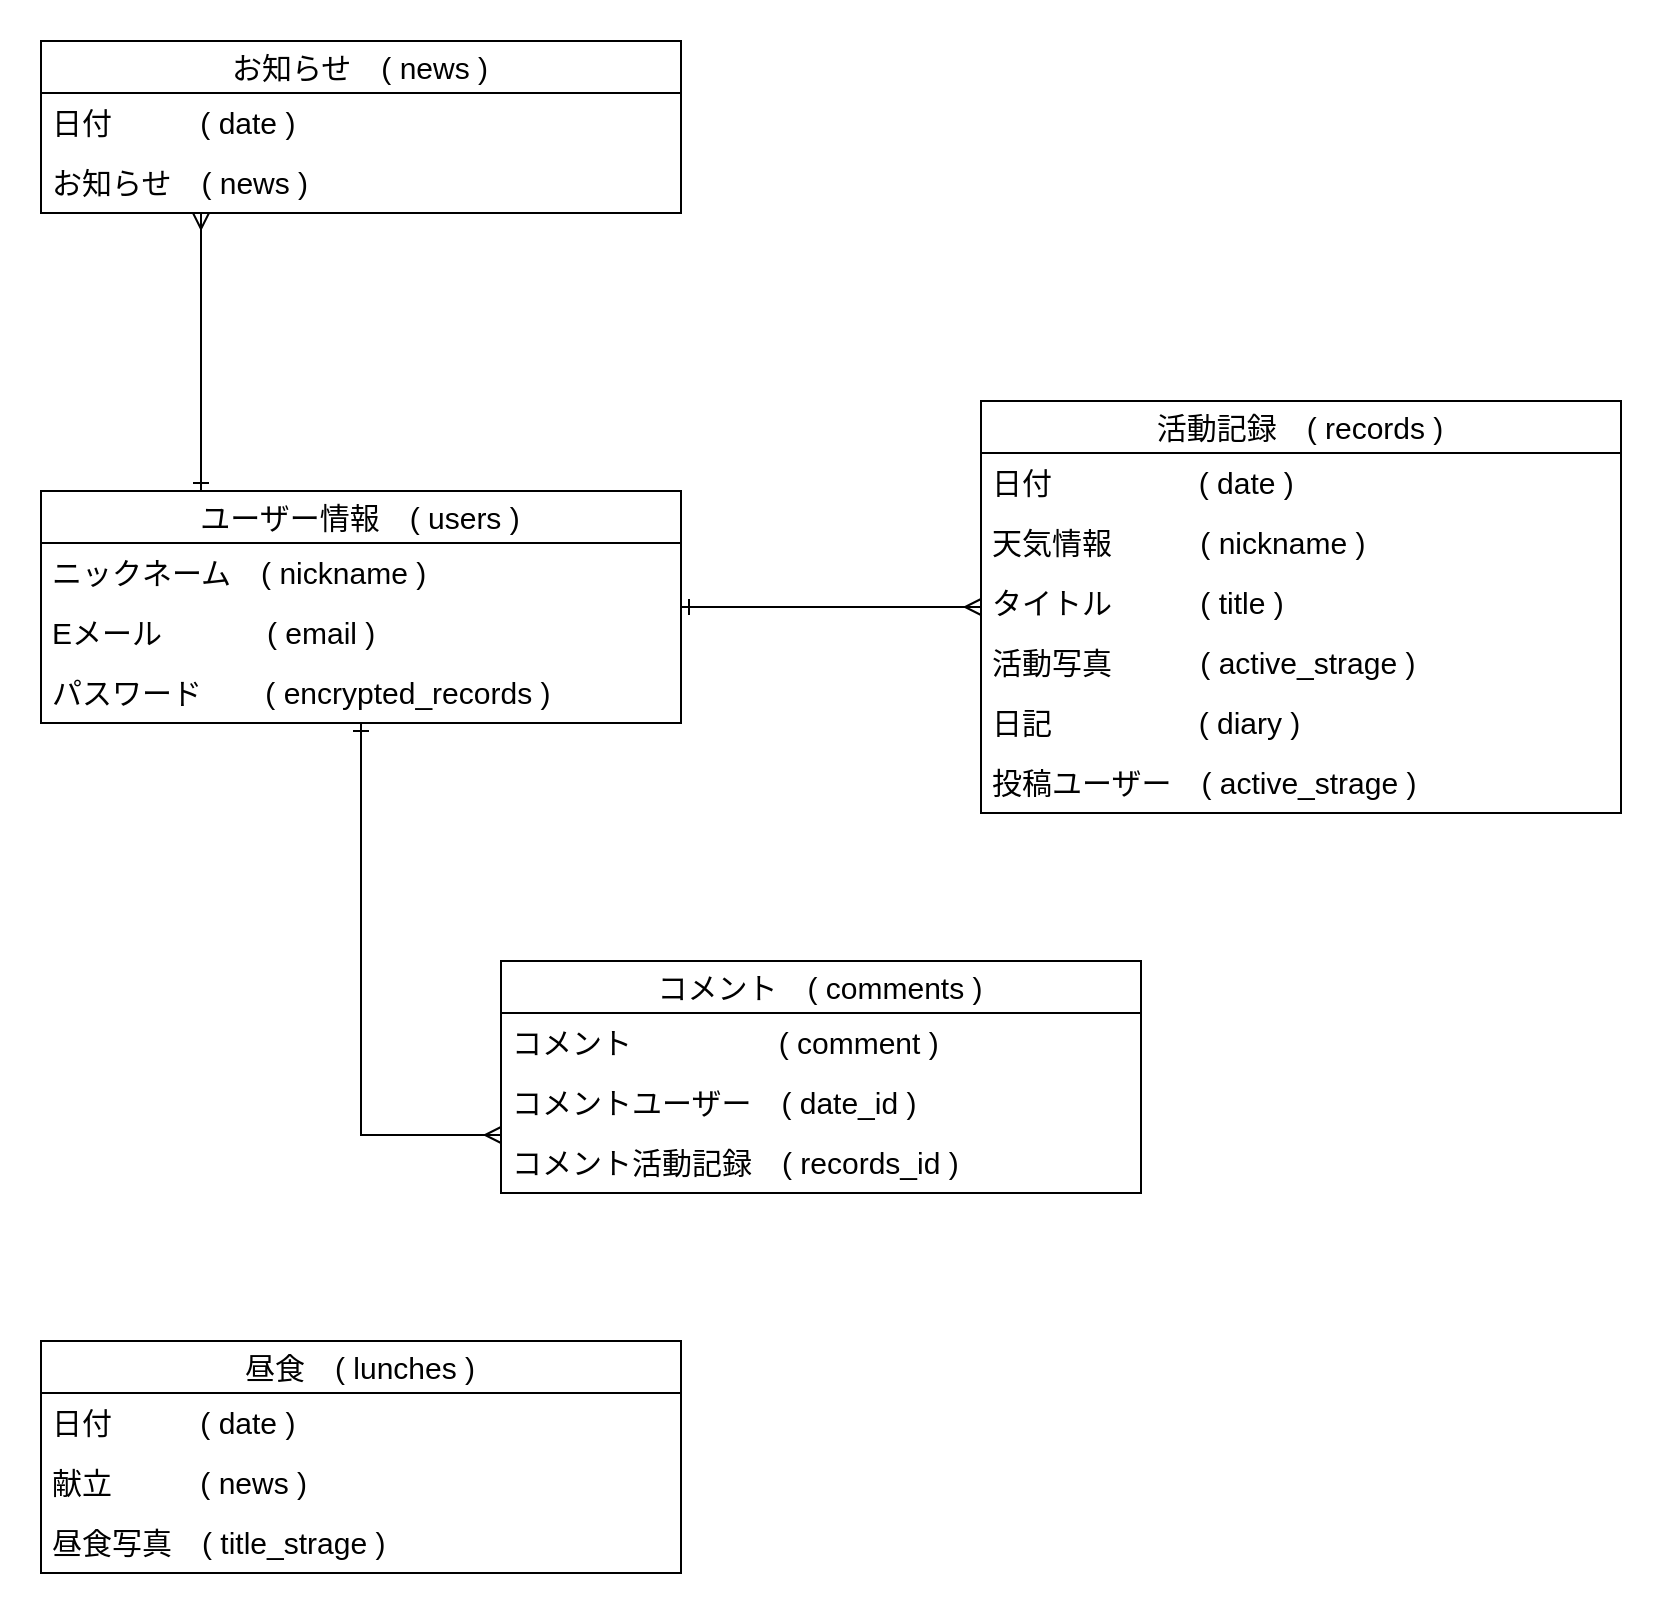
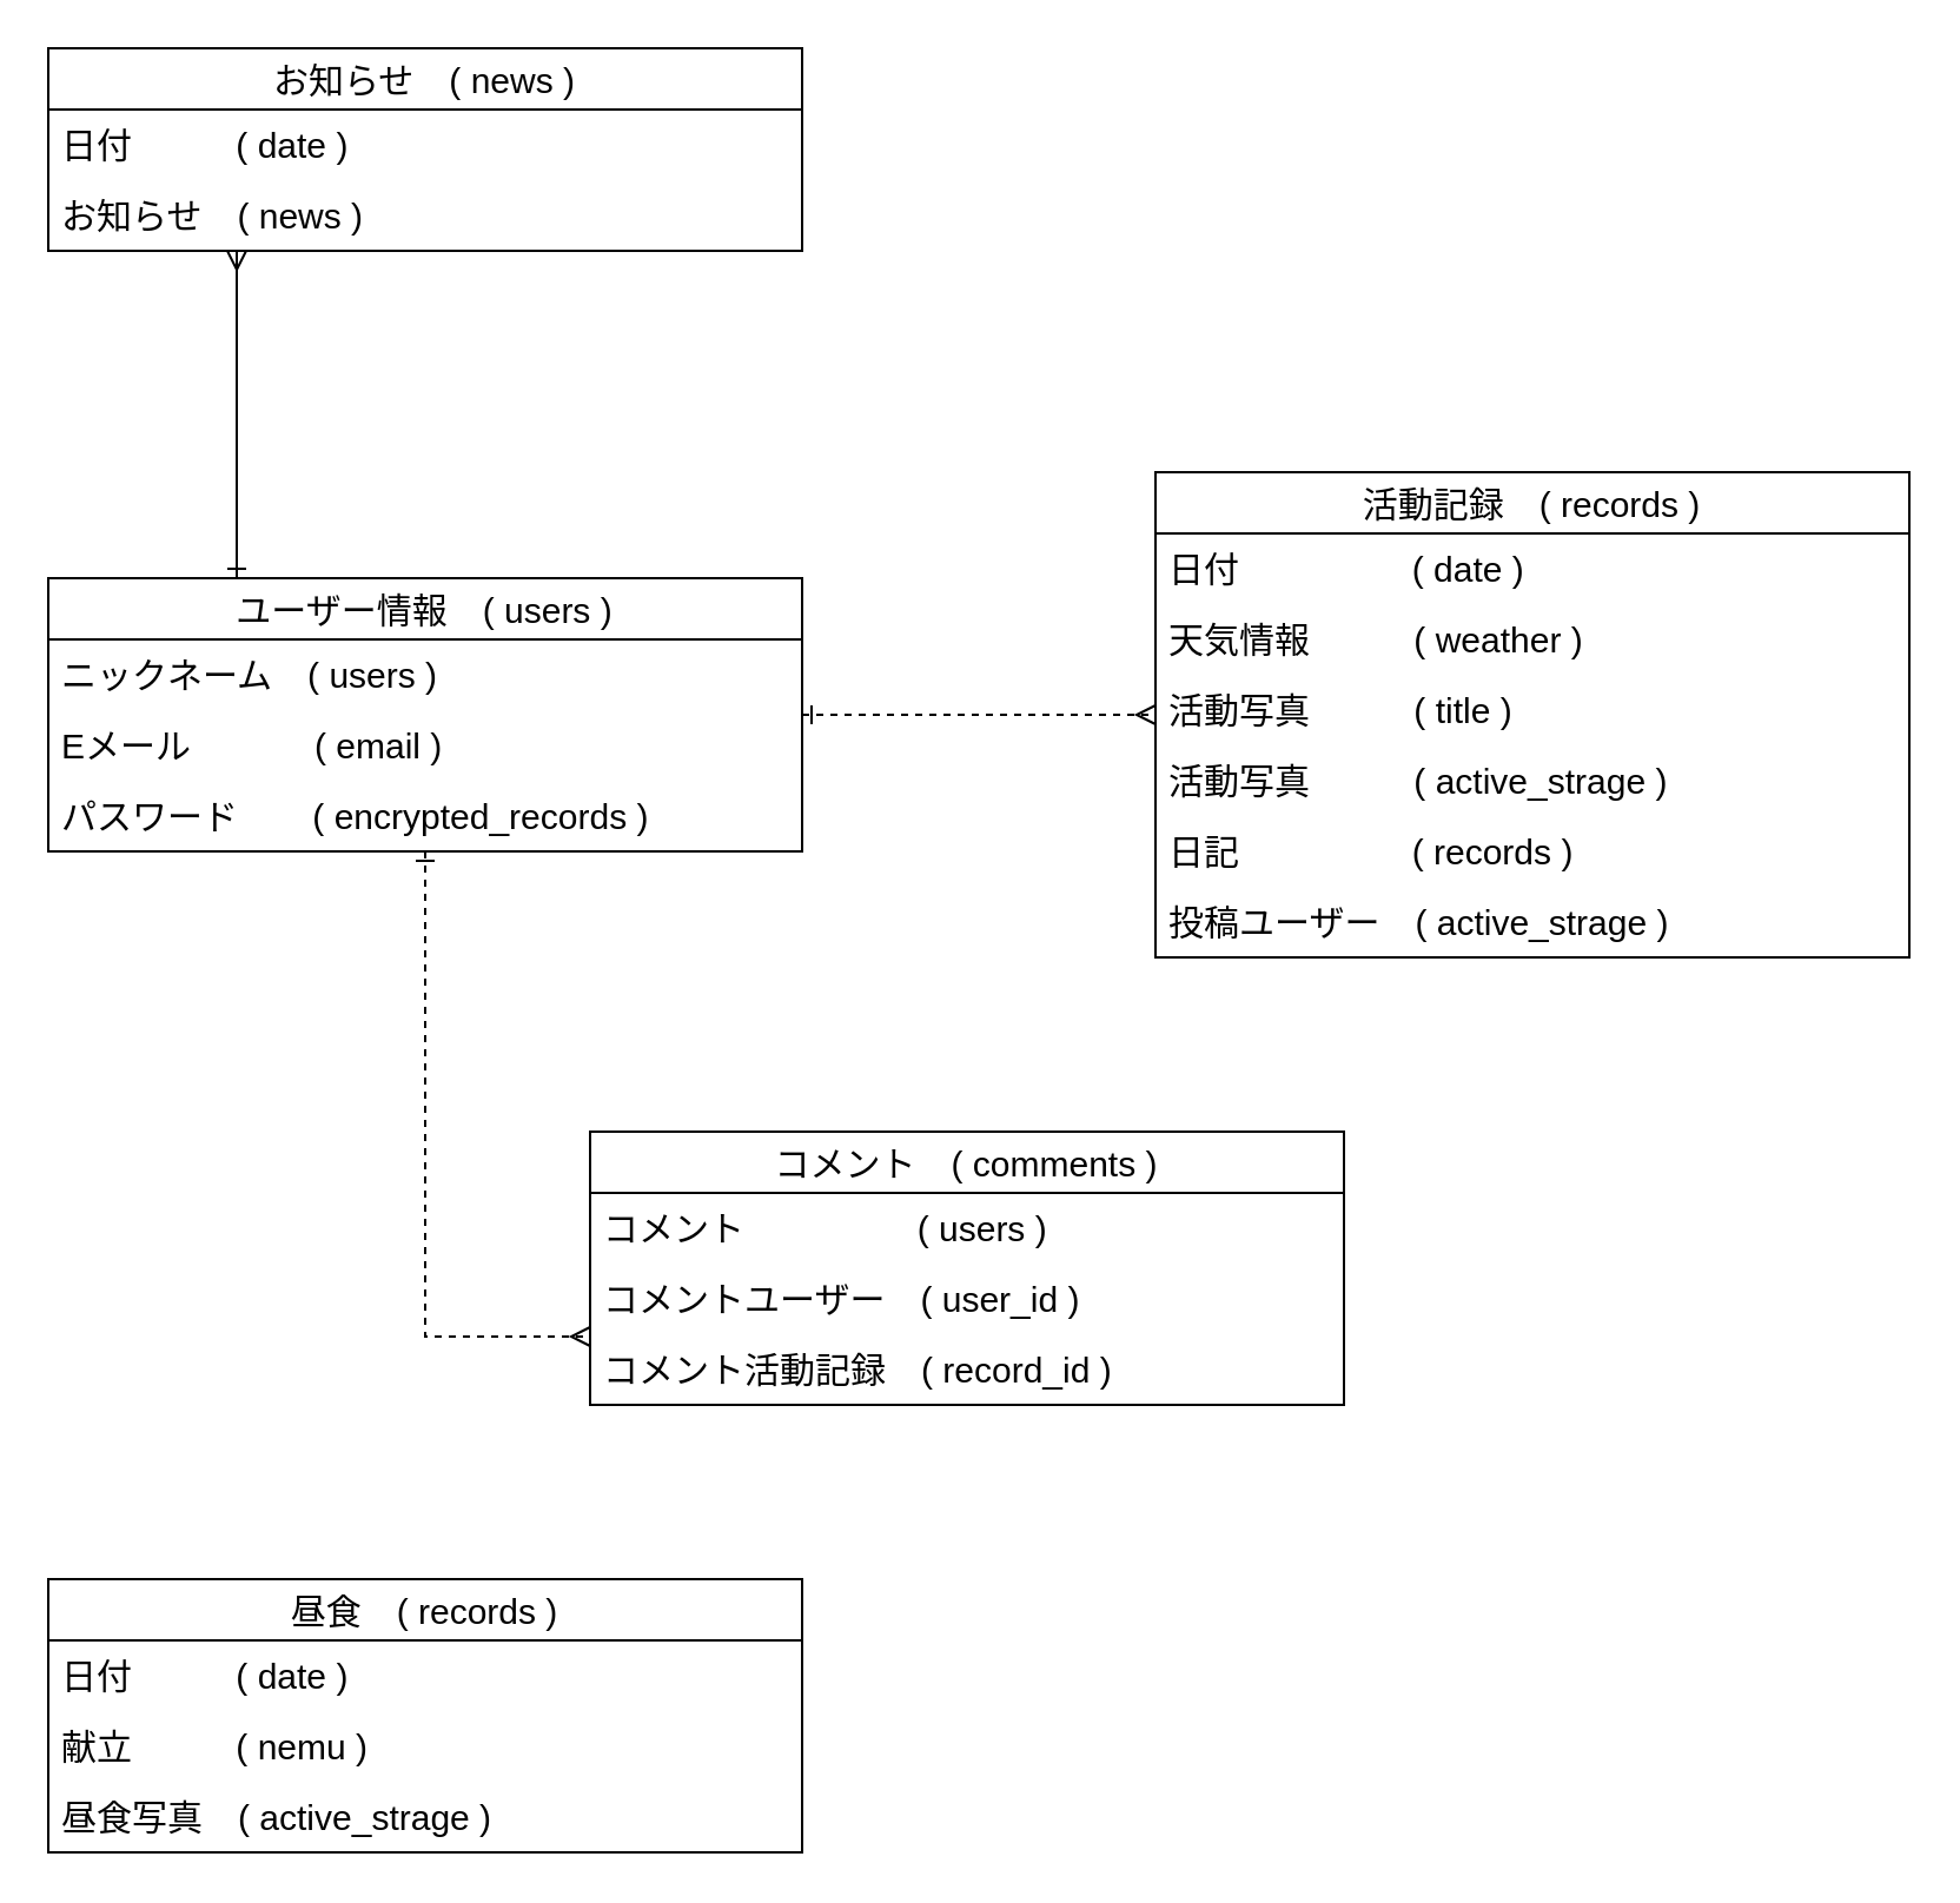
  <mxCell id="0" />
  <mxCell id="1" parent="0" />
- <mxCell id="2" style="edgeStyle=orthogonalEdgeStyle;rounded=0;orthogonalLoop=1;jettySize=auto;html=1;exitX=1;exitY=0.5;exitDx=0;exitDy=0;entryX=0;entryY=0.5;entryDx=0;entryDy=0;fontSize=15;startArrow=ERone;startFill=0;endArrow=ERmany;endFill=0;" edge="1" parent="1" source="5" target="20"><mxGeometry relative="1" as="geometry" /></mxCell>
- <mxCell id="3" style="edgeStyle=orthogonalEdgeStyle;rounded=0;orthogonalLoop=1;jettySize=auto;html=1;exitX=0.5;exitY=1;exitDx=0;exitDy=0;entryX=0;entryY=0.75;entryDx=0;entryDy=0;fontSize=15;startArrow=ERone;startFill=0;endArrow=ERmany;endFill=0;" edge="1" parent="1" source="5" target="9"><mxGeometry relative="1" as="geometry" /></mxCell>
+ <mxCell id="2" style="edgeStyle=orthogonalEdgeStyle;rounded=0;orthogonalLoop=1;jettySize=auto;html=1;exitX=1;exitY=0.5;exitDx=0;exitDy=0;entryX=0;entryY=0.5;entryDx=0;entryDy=0;fontSize=15;startArrow=ERone;startFill=0;endArrow=ERmany;endFill=0;dashed=1;" edge="1" parent="1" source="5" target="20"><mxGeometry relative="1" as="geometry" /></mxCell>
+ <mxCell id="3" style="edgeStyle=orthogonalEdgeStyle;rounded=0;orthogonalLoop=1;jettySize=auto;html=1;exitX=0.5;exitY=1;exitDx=0;exitDy=0;entryX=0;entryY=0.75;entryDx=0;entryDy=0;fontSize=15;startArrow=ERone;startFill=0;endArrow=ERmany;endFill=0;dashed=1;" edge="1" parent="1" source="5" target="9"><mxGeometry relative="1" as="geometry" /></mxCell>
  <mxCell id="4" style="edgeStyle=orthogonalEdgeStyle;rounded=0;orthogonalLoop=1;jettySize=auto;html=1;exitX=0.25;exitY=0;exitDx=0;exitDy=0;fontSize=15;startArrow=ERone;startFill=0;endArrow=ERmany;endFill=0;entryX=0.25;entryY=1;entryDx=0;entryDy=0;" edge="1" parent="1" source="5" target="13"><mxGeometry relative="1" as="geometry"><mxPoint x="100" y="80" as="targetPoint" /></mxGeometry></mxCell>
  <mxCell id="5" value="ユーザー情報　( users )" style="swimlane;fontStyle=0;childLayout=stackLayout;horizontal=1;startSize=26;horizontalStack=0;resizeParent=1;resizeParentMax=0;resizeLast=0;collapsible=1;marginBottom=0;align=center;fontSize=15;" vertex="1" parent="1"><mxGeometry x="20" y="245" width="320" height="116" as="geometry" /></mxCell>
- <mxCell id="6" value="ニックネーム　( nickname )" style="text;strokeColor=none;fillColor=none;spacingLeft=4;spacingRight=4;overflow=hidden;rotatable=0;points=[[0,0.5],[1,0.5]];portConstraint=eastwest;fontSize=15;" vertex="1" parent="5"><mxGeometry y="26" width="320" height="30" as="geometry" /></mxCell>
+ <mxCell id="6" value="ニックネーム　( users )" style="text;strokeColor=none;fillColor=none;spacingLeft=4;spacingRight=4;overflow=hidden;rotatable=0;points=[[0,0.5],[1,0.5]];portConstraint=eastwest;fontSize=15;" vertex="1" parent="5"><mxGeometry y="26" width="320" height="30" as="geometry" /></mxCell>
  <mxCell id="7" value="Eメール　         ( email )" style="text;strokeColor=none;fillColor=none;spacingLeft=4;spacingRight=4;overflow=hidden;rotatable=0;points=[[0,0.5],[1,0.5]];portConstraint=eastwest;fontSize=15;" vertex="1" parent="5"><mxGeometry y="56" width="320" height="30" as="geometry" /></mxCell>
  <mxCell id="8" value="パスワード　    ( encrypted_records )" style="text;strokeColor=none;fillColor=none;spacingLeft=4;spacingRight=4;overflow=hidden;rotatable=0;points=[[0,0.5],[1,0.5]];portConstraint=eastwest;fontSize=15;" vertex="1" parent="5"><mxGeometry y="86" width="320" height="30" as="geometry" /></mxCell>
  <mxCell id="9" value="コメント　( comments )" style="swimlane;fontStyle=0;childLayout=stackLayout;horizontal=1;startSize=26;horizontalStack=0;resizeParent=1;resizeParentMax=0;resizeLast=0;collapsible=1;marginBottom=0;align=center;fontSize=15;" vertex="1" parent="1"><mxGeometry x="250" y="480" width="320" height="116" as="geometry" /></mxCell>
- <mxCell id="10" value="コメント　              ( comment )" style="text;strokeColor=none;fillColor=none;spacingLeft=4;spacingRight=4;overflow=hidden;rotatable=0;points=[[0,0.5],[1,0.5]];portConstraint=eastwest;fontSize=15;" vertex="1" parent="9"><mxGeometry y="26" width="320" height="30" as="geometry" /></mxCell>
- <mxCell id="11" value="コメントユーザー　( date_id ) " style="text;strokeColor=none;fillColor=none;spacingLeft=4;spacingRight=4;overflow=hidden;rotatable=0;points=[[0,0.5],[1,0.5]];portConstraint=eastwest;fontSize=15;" vertex="1" parent="9"><mxGeometry y="56" width="320" height="30" as="geometry" /></mxCell>
- <mxCell id="12" value="コメント活動記録　( records_id ) " style="text;strokeColor=none;fillColor=none;spacingLeft=4;spacingRight=4;overflow=hidden;rotatable=0;points=[[0,0.5],[1,0.5]];portConstraint=eastwest;fontSize=15;" vertex="1" parent="9"><mxGeometry y="86" width="320" height="30" as="geometry" /></mxCell>
+ <mxCell id="10" value="コメント　              ( users )" style="text;strokeColor=none;fillColor=none;spacingLeft=4;spacingRight=4;overflow=hidden;rotatable=0;points=[[0,0.5],[1,0.5]];portConstraint=eastwest;fontSize=15;" vertex="1" parent="9"><mxGeometry y="26" width="320" height="30" as="geometry" /></mxCell>
+ <mxCell id="11" value="コメントユーザー　( user_id ) " style="text;strokeColor=none;fillColor=none;spacingLeft=4;spacingRight=4;overflow=hidden;rotatable=0;points=[[0,0.5],[1,0.5]];portConstraint=eastwest;fontSize=15;" vertex="1" parent="9"><mxGeometry y="56" width="320" height="30" as="geometry" /></mxCell>
+ <mxCell id="12" value="コメント活動記録　( record_id ) " style="text;strokeColor=none;fillColor=none;spacingLeft=4;spacingRight=4;overflow=hidden;rotatable=0;points=[[0,0.5],[1,0.5]];portConstraint=eastwest;fontSize=15;" vertex="1" parent="9"><mxGeometry y="86" width="320" height="30" as="geometry" /></mxCell>
  <mxCell id="13" value="お知らせ　( news )" style="swimlane;fontStyle=0;childLayout=stackLayout;horizontal=1;startSize=26;horizontalStack=0;resizeParent=1;resizeParentMax=0;resizeLast=0;collapsible=1;marginBottom=0;align=center;fontSize=15;" vertex="1" parent="1"><mxGeometry x="20" y="20" width="320" height="86" as="geometry" /></mxCell>
  <mxCell id="14" value="日付　       ( date ) " style="text;strokeColor=none;fillColor=none;spacingLeft=4;spacingRight=4;overflow=hidden;rotatable=0;points=[[0,0.5],[1,0.5]];portConstraint=eastwest;fontSize=15;" vertex="1" parent="13"><mxGeometry y="26" width="320" height="30" as="geometry" /></mxCell>
  <mxCell id="15" value="お知らせ　( news ) " style="text;strokeColor=none;fillColor=none;spacingLeft=4;spacingRight=4;overflow=hidden;rotatable=0;points=[[0,0.5],[1,0.5]];portConstraint=eastwest;fontSize=15;" vertex="1" parent="13"><mxGeometry y="56" width="320" height="30" as="geometry" /></mxCell>
- <mxCell id="16" value="昼食　( lunches )" style="swimlane;fontStyle=0;childLayout=stackLayout;horizontal=1;startSize=26;horizontalStack=0;resizeParent=1;resizeParentMax=0;resizeLast=0;collapsible=1;marginBottom=0;align=center;fontSize=15;" vertex="1" parent="1"><mxGeometry x="20" y="670" width="320" height="116" as="geometry" /></mxCell>
+ <mxCell id="16" value="昼食　( records )" style="swimlane;fontStyle=0;childLayout=stackLayout;horizontal=1;startSize=26;horizontalStack=0;resizeParent=1;resizeParentMax=0;resizeLast=0;collapsible=1;marginBottom=0;align=center;fontSize=15;" vertex="1" parent="1"><mxGeometry x="20" y="670" width="320" height="116" as="geometry" /></mxCell>
  <mxCell id="17" value="日付       　( date ) " style="text;strokeColor=none;fillColor=none;spacingLeft=4;spacingRight=4;overflow=hidden;rotatable=0;points=[[0,0.5],[1,0.5]];portConstraint=eastwest;fontSize=15;" vertex="1" parent="16"><mxGeometry y="26" width="320" height="30" as="geometry" /></mxCell>
- <mxCell id="18" value="献立       　( news ) " style="text;strokeColor=none;fillColor=none;spacingLeft=4;spacingRight=4;overflow=hidden;rotatable=0;points=[[0,0.5],[1,0.5]];portConstraint=eastwest;fontSize=15;" vertex="1" parent="16"><mxGeometry y="56" width="320" height="30" as="geometry" /></mxCell>
- <mxCell id="19" value="昼食写真　( title_strage ) " style="text;strokeColor=none;fillColor=none;spacingLeft=4;spacingRight=4;overflow=hidden;rotatable=0;points=[[0,0.5],[1,0.5]];portConstraint=eastwest;fontSize=15;" vertex="1" parent="16"><mxGeometry y="86" width="320" height="30" as="geometry" /></mxCell>
+ <mxCell id="18" value="献立       　( nemu ) " style="text;strokeColor=none;fillColor=none;spacingLeft=4;spacingRight=4;overflow=hidden;rotatable=0;points=[[0,0.5],[1,0.5]];portConstraint=eastwest;fontSize=15;" vertex="1" parent="16"><mxGeometry y="56" width="320" height="30" as="geometry" /></mxCell>
+ <mxCell id="19" value="昼食写真　( active_strage ) " style="text;strokeColor=none;fillColor=none;spacingLeft=4;spacingRight=4;overflow=hidden;rotatable=0;points=[[0,0.5],[1,0.5]];portConstraint=eastwest;fontSize=15;" vertex="1" parent="16"><mxGeometry y="86" width="320" height="30" as="geometry" /></mxCell>
  <mxCell id="20" value="活動記録　( records )" style="swimlane;fontStyle=0;childLayout=stackLayout;horizontal=1;startSize=26;horizontalStack=0;resizeParent=1;resizeParentMax=0;resizeLast=0;collapsible=1;marginBottom=0;align=center;fontSize=15;" vertex="1" parent="1"><mxGeometry x="490" y="200" width="320" height="206" as="geometry" /></mxCell>
  <mxCell id="21" value="日付　              ( date ) " style="text;strokeColor=none;fillColor=none;spacingLeft=4;spacingRight=4;overflow=hidden;rotatable=0;points=[[0,0.5],[1,0.5]];portConstraint=eastwest;fontSize=15;" vertex="1" parent="20"><mxGeometry y="26" width="320" height="30" as="geometry" /></mxCell>
- <mxCell id="22" value="天気情報　       ( nickname ) " style="text;strokeColor=none;fillColor=none;spacingLeft=4;spacingRight=4;overflow=hidden;rotatable=0;points=[[0,0.5],[1,0.5]];portConstraint=eastwest;fontSize=15;" vertex="1" parent="20"><mxGeometry y="56" width="320" height="30" as="geometry" /></mxCell>
- <mxCell id="23" value="タイトル       　( title ) " style="text;strokeColor=none;fillColor=none;spacingLeft=4;spacingRight=4;overflow=hidden;rotatable=0;points=[[0,0.5],[1,0.5]];portConstraint=eastwest;fontSize=15;" vertex="1" parent="20"><mxGeometry y="86" width="320" height="30" as="geometry" /></mxCell>
+ <mxCell id="22" value="天気情報　       ( weather ) " style="text;strokeColor=none;fillColor=none;spacingLeft=4;spacingRight=4;overflow=hidden;rotatable=0;points=[[0,0.5],[1,0.5]];portConstraint=eastwest;fontSize=15;" vertex="1" parent="20"><mxGeometry y="56" width="320" height="30" as="geometry" /></mxCell>
+ <mxCell id="23" value="活動写真       　( title ) " style="text;strokeColor=none;fillColor=none;spacingLeft=4;spacingRight=4;overflow=hidden;rotatable=0;points=[[0,0.5],[1,0.5]];portConstraint=eastwest;fontSize=15;" vertex="1" parent="20"><mxGeometry y="86" width="320" height="30" as="geometry" /></mxCell>
  <mxCell id="24" value="活動写真　       ( active_strage ) " style="text;strokeColor=none;fillColor=none;spacingLeft=4;spacingRight=4;overflow=hidden;rotatable=0;points=[[0,0.5],[1,0.5]];portConstraint=eastwest;fontSize=15;" vertex="1" parent="20"><mxGeometry y="116" width="320" height="30" as="geometry" /></mxCell>
- <mxCell id="25" value="日記　              ( diary ) " style="text;strokeColor=none;fillColor=none;spacingLeft=4;spacingRight=4;overflow=hidden;rotatable=0;points=[[0,0.5],[1,0.5]];portConstraint=eastwest;fontSize=15;" vertex="1" parent="20"><mxGeometry y="146" width="320" height="30" as="geometry" /></mxCell>
+ <mxCell id="25" value="日記　              ( records ) " style="text;strokeColor=none;fillColor=none;spacingLeft=4;spacingRight=4;overflow=hidden;rotatable=0;points=[[0,0.5],[1,0.5]];portConstraint=eastwest;fontSize=15;" vertex="1" parent="20"><mxGeometry y="146" width="320" height="30" as="geometry" /></mxCell>
  <mxCell id="26" value="投稿ユーザー　( active_strage ) " style="text;strokeColor=none;fillColor=none;spacingLeft=4;spacingRight=4;overflow=hidden;rotatable=0;points=[[0,0.5],[1,0.5]];portConstraint=eastwest;fontSize=15;" vertex="1" parent="20"><mxGeometry y="176" width="320" height="30" as="geometry" /></mxCell>
